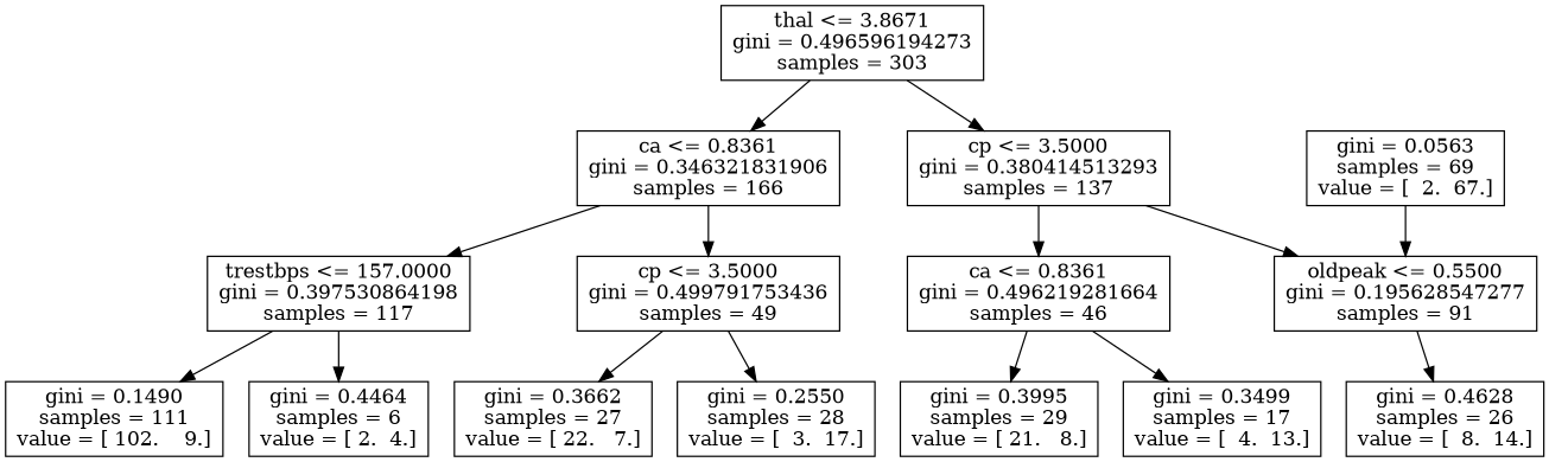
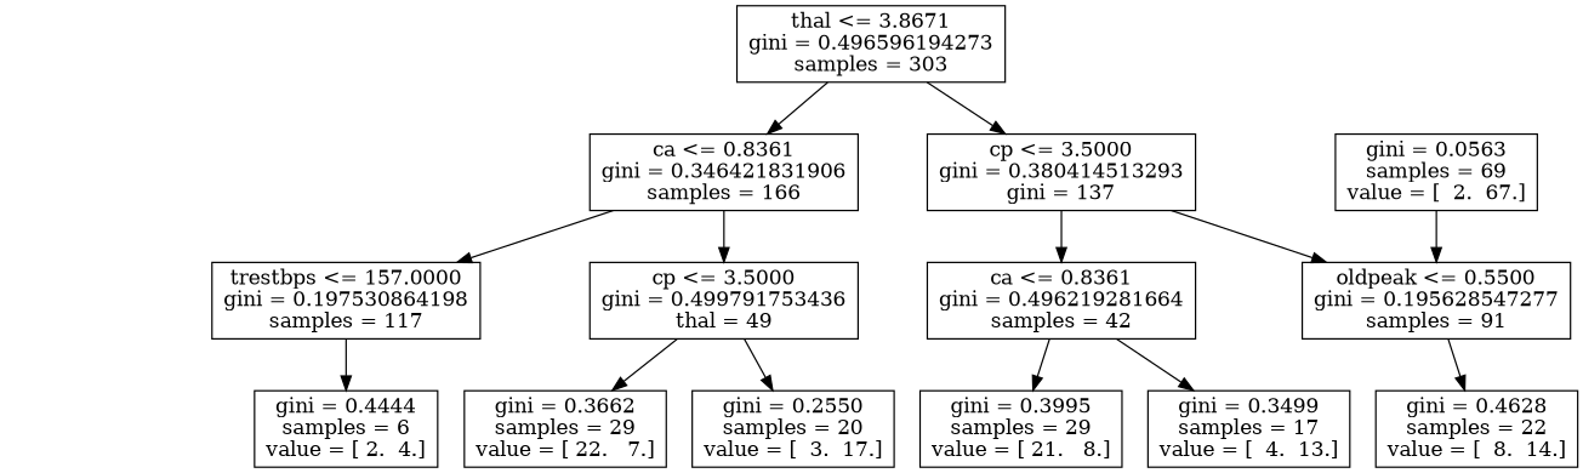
  digraph {
    node [shape=box]
    n1 [label="thal <= 3.8671\ngini = 0.496596194273\nsamples = 303"]
-   n2 [label="ca <= 0.8361\ngini = 0.346321831906\nsamples = 166"]
-   n3 [label="cp <= 3.5000\ngini = 0.380414513293\nsamples = 137"]
-   n4 [label="trestbps <= 157.0000\ngini = 0.397530864198\nsamples = 117"]
-   n5 [label="cp <= 3.5000\ngini = 0.499791753436\nsamples = 49"]
-   n6 [label="ca <= 0.8361\ngini = 0.496219281664\nsamples = 46"]
+   n2 [label="ca <= 0.8361\ngini = 0.346421831906\nsamples = 166"]
+   n3 [label="cp <= 3.5000\ngini = 0.380414513293\ngini = 137"]
+   n4 [label="trestbps <= 157.0000\ngini = 0.197530864198\nsamples = 117"]
+   n5 [label="cp <= 3.5000\ngini = 0.499791753436\nthal = 49"]
+   n6 [label="ca <= 0.8361\ngini = 0.496219281664\nsamples = 42"]
    n7 [label="oldpeak <= 0.5500\ngini = 0.195628547277\nsamples = 91"]
-   n8 [label="gini = 0.1490\nsamples = 111\nvalue = [ 102.    9.]"]
-   n9 [label="gini = 0.4464\nsamples = 6\nvalue = [ 2.  4.]"]
-   n10 [label="gini = 0.3662\nsamples = 27\nvalue = [ 22.   7.]"]
-   n11 [label="gini = 0.2550\nsamples = 28\nvalue = [  3.  17.]"]
+   n9 [label="gini = 0.4444\nsamples = 6\nvalue = [ 2.  4.]"]
+   n10 [label="gini = 0.3662\nsamples = 29\nvalue = [ 22.   7.]"]
+   n11 [label="gini = 0.2550\nsamples = 20\nvalue = [  3.  17.]"]
    n12 [label="gini = 0.3995\nsamples = 29\nvalue = [ 21.   8.]"]
    n13 [label="gini = 0.3499\nsamples = 17\nvalue = [  4.  13.]"]
-   n14 [label="gini = 0.4628\nsamples = 26\nvalue = [  8.  14.]"]
+   n14 [label="gini = 0.4628\nsamples = 22\nvalue = [  8.  14.]"]
    n15 [label="gini = 0.0563\nsamples = 69\nvalue = [  2.  67.]"]
    n1 -> n2
    n1 -> n3
    n2 -> n4
    n2 -> n5
    n3 -> n6
    n3 -> n7
-   n4 -> n8
    n4 -> n9
    n5 -> n10
    n5 -> n11
    n6 -> n12
    n6 -> n13
    n7 -> n14
    n15 -> n7
  }
